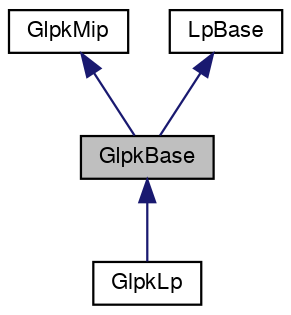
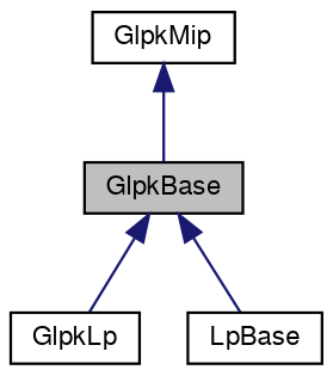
  digraph {
    node [color=black fillcolor=white fontname=FreeSans fontsize=10 shape=record style=filled]
    edge [color=midnightblue dir=back fontname=FreeSans fontsize=10 labelfontname=FreeSans labelfontsize=10 style=solid]
    n1 [fillcolor=grey75 fontcolor=black height=0.2 label=GlpkBase width=0.4]
    n2 [height=0.2 label=GlpkLp width=0.4]
    n3 [height=0.2 label=GlpkMip width=0.4]
    n4 [height=0.2 label=LpBase width=0.4]
    n1 -> n2
    n3 -> n1
-   n4 -> n1
+   n1 -> n4
  }
